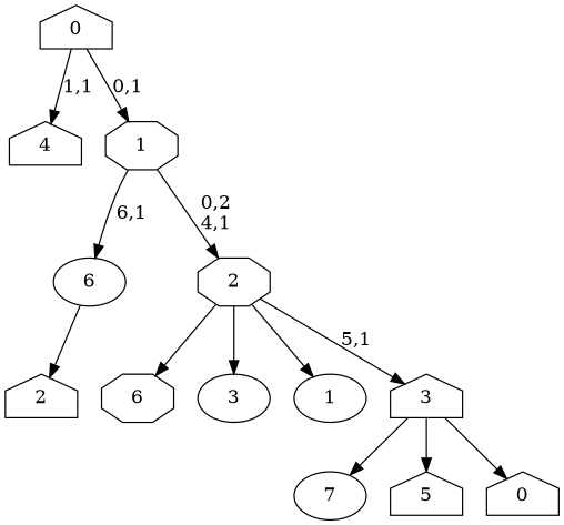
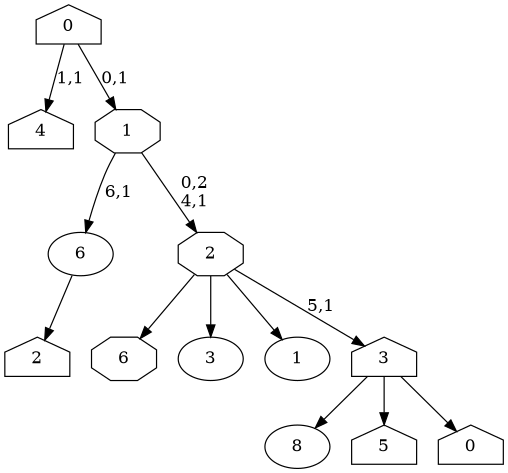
  digraph {
    node [shape=house]
-   n1 [label=7 shape=ellipse]
+   n1 [label=8 shape=ellipse]
    n2 [label=6 shape=octagon]
    n3 [label=5]
    n4 [label=4]
    n5 [label=3 shape=ellipse]
    n6 [label=2]
    6 [shape=ellipse]
    n8 [label=1 shape=ellipse]
    n9 [label=0]
    3
    2 [shape=octagon]
    1 [shape=octagon]
    0
    6 -> n6
    3 -> n1
    3 -> n3
    3 -> n9
    2 -> n2
    2 -> n5
    2 -> n8
    2 -> 3 [label="5,1"]
    1 -> 6 [label="6,1"]
    1 -> 2 [label="0,2\n4,1"]
    0 -> n4 [label="1,1"]
    0 -> 1 [label="0,1"]
  }
